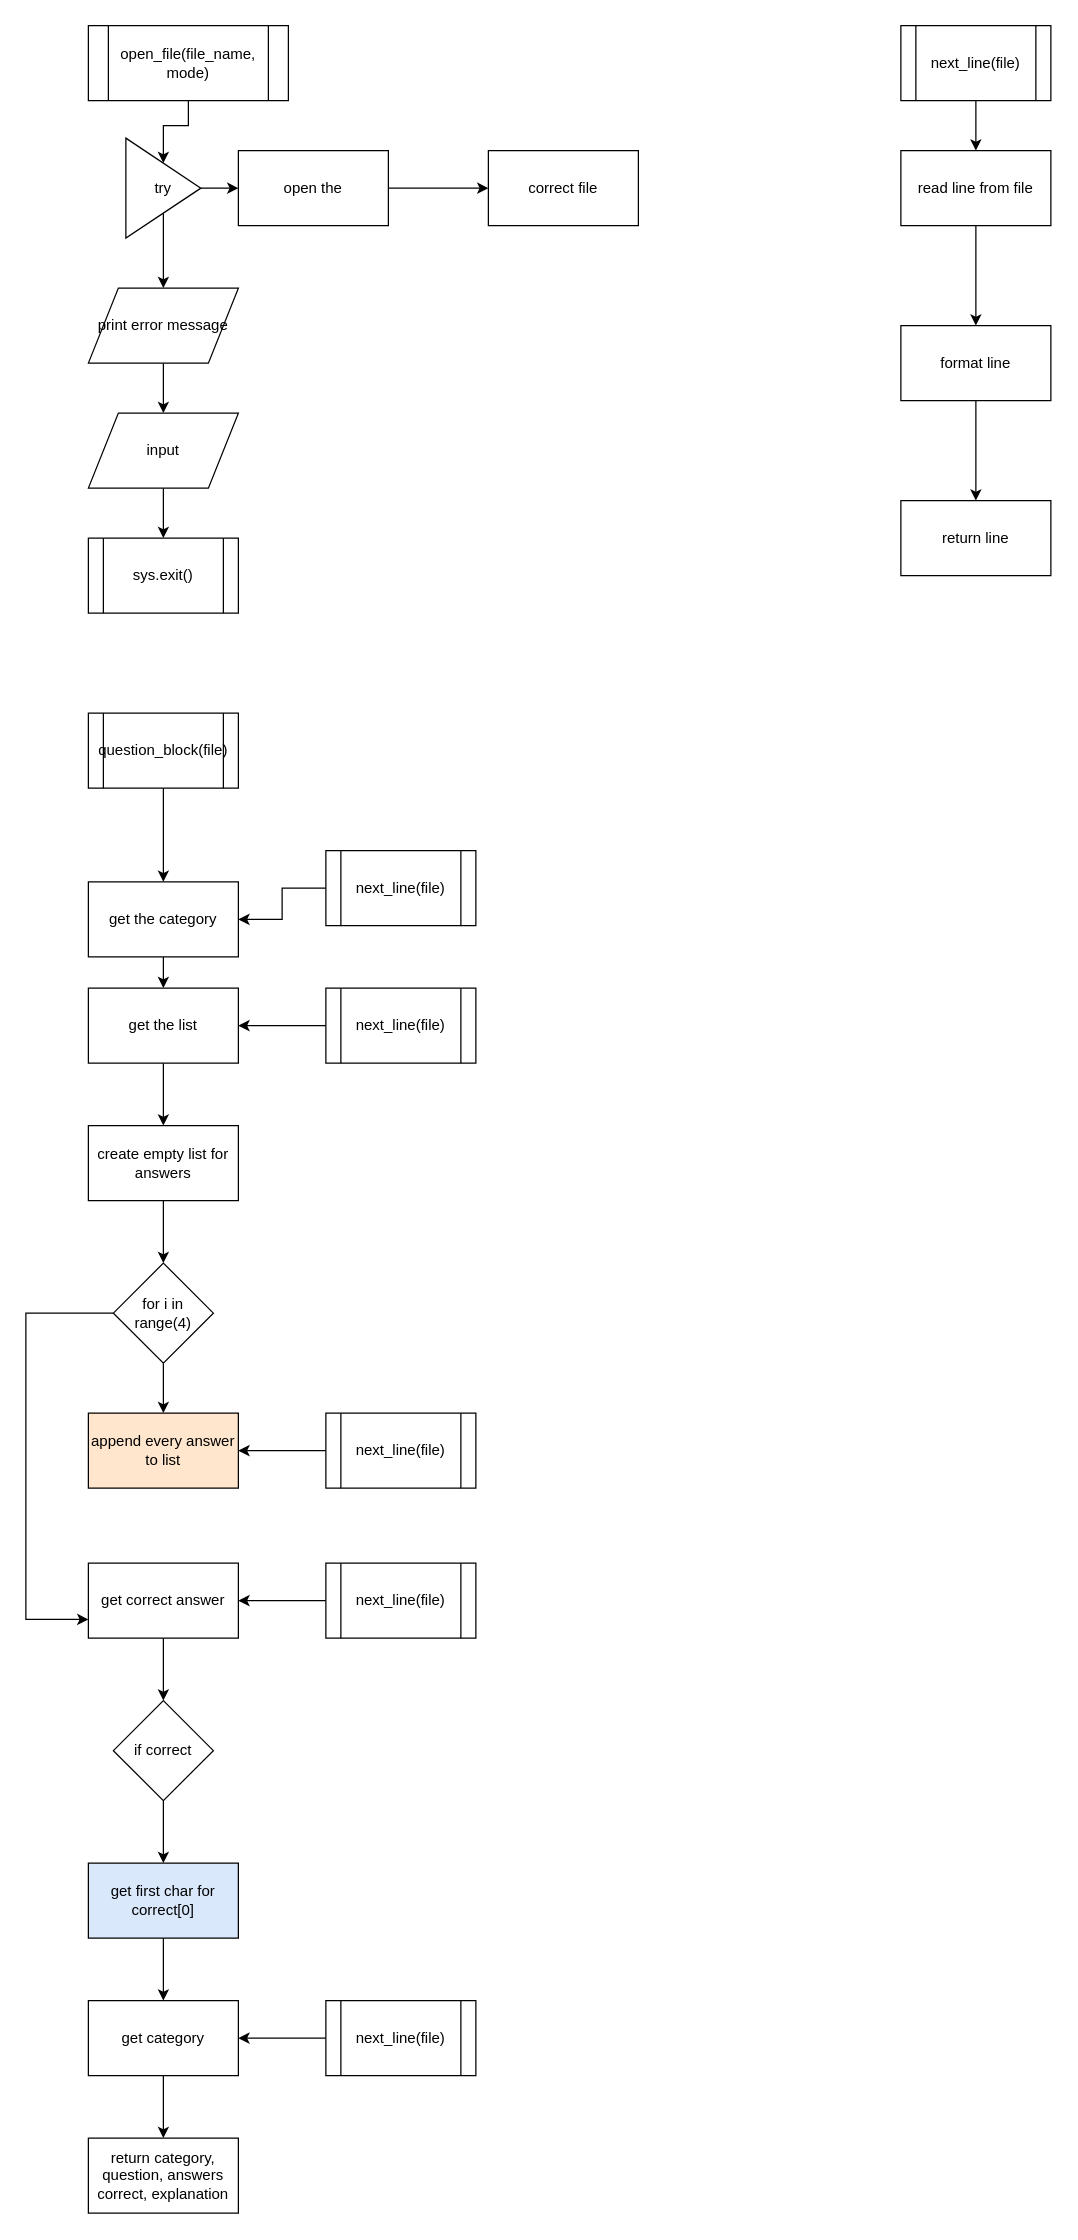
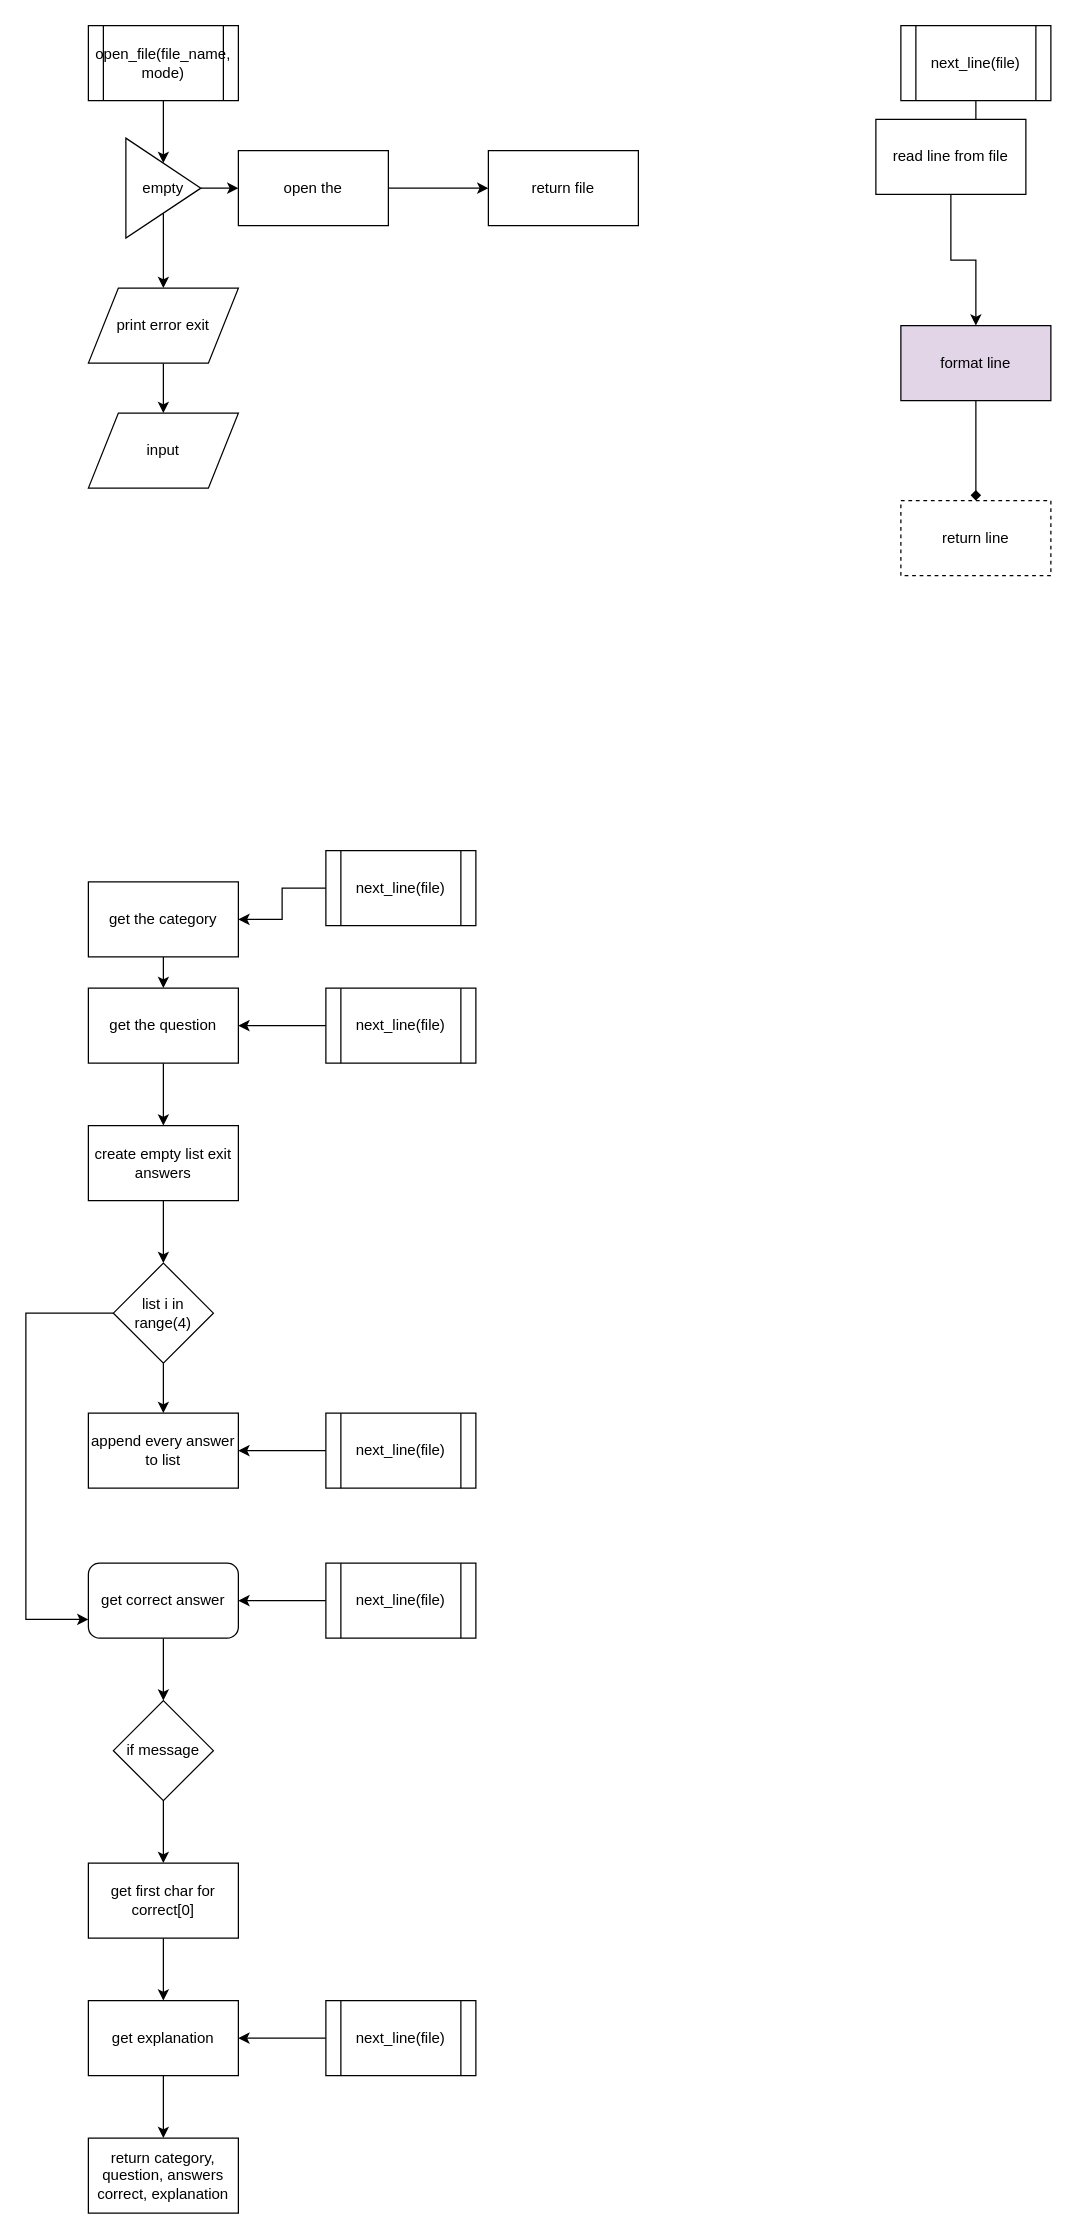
  <mxCell id="0" />
  <mxCell id="1" parent="0" />
  <mxCell id="2" value="" style="edgeStyle=orthogonalEdgeStyle;rounded=0;orthogonalLoop=1;jettySize=auto;html=1;" edge="1" parent="1" source="3" target="6"><mxGeometry relative="1" as="geometry" /></mxCell>
- <mxCell id="3" value="open_file(file_name, mode)" style="shape=process;whiteSpace=wrap;html=1;backgroundOutline=1;" vertex="1" parent="1"><mxGeometry x="70" y="20" width="160" height="60" as="geometry" /></mxCell>
+ <mxCell id="3" value="open_file(file_name, mode)" style="shape=process;whiteSpace=wrap;html=1;backgroundOutline=1;" vertex="1" parent="1"><mxGeometry x="70" y="20" width="120" height="60" as="geometry" /></mxCell>
  <mxCell id="4" value="" style="edgeStyle=orthogonalEdgeStyle;rounded=0;orthogonalLoop=1;jettySize=auto;html=1;" edge="1" parent="1" source="6" target="8"><mxGeometry relative="1" as="geometry" /></mxCell>
  <mxCell id="5" value="" style="edgeStyle=orthogonalEdgeStyle;rounded=0;orthogonalLoop=1;jettySize=auto;html=1;" edge="1" parent="1" source="6" target="13"><mxGeometry relative="1" as="geometry" /></mxCell>
- <mxCell id="6" value="try&lt;br&gt;" style="triangle;whiteSpace=wrap;html=1;" vertex="1" parent="1"><mxGeometry x="100" y="110" width="60" height="80" as="geometry" /></mxCell>
+ <mxCell id="6" value="empty&lt;br&gt;" style="triangle;whiteSpace=wrap;html=1;" vertex="1" parent="1"><mxGeometry x="100" y="110" width="60" height="80" as="geometry" /></mxCell>
  <mxCell id="7" value="" style="edgeStyle=orthogonalEdgeStyle;rounded=0;orthogonalLoop=1;jettySize=auto;html=1;" edge="1" parent="1" source="8" target="10"><mxGeometry relative="1" as="geometry" /></mxCell>
- <mxCell id="8" value="print error message" style="shape=parallelogram;perimeter=parallelogramPerimeter;whiteSpace=wrap;html=1;" vertex="1" parent="1"><mxGeometry x="70" y="230" width="120" height="60" as="geometry" /></mxCell>
- <mxCell id="9" value="" style="edgeStyle=orthogonalEdgeStyle;rounded=0;orthogonalLoop=1;jettySize=auto;html=1;" edge="1" parent="1" source="10" target="11"><mxGeometry relative="1" as="geometry" /></mxCell>
+ <mxCell id="8" value="print error exit" style="shape=parallelogram;perimeter=parallelogramPerimeter;whiteSpace=wrap;html=1;" vertex="1" parent="1"><mxGeometry x="70" y="230" width="120" height="60" as="geometry" /></mxCell>
  <mxCell id="10" value="input" style="shape=parallelogram;perimeter=parallelogramPerimeter;whiteSpace=wrap;html=1;" vertex="1" parent="1"><mxGeometry x="70" y="330" width="120" height="60" as="geometry" /></mxCell>
- <mxCell id="11" value="sys.exit()" style="shape=process;whiteSpace=wrap;html=1;backgroundOutline=1;" vertex="1" parent="1"><mxGeometry x="70" y="430" width="120" height="60" as="geometry" /></mxCell>
  <mxCell id="12" value="" style="edgeStyle=orthogonalEdgeStyle;rounded=0;orthogonalLoop=1;jettySize=auto;html=1;" edge="1" parent="1" source="13" target="14"><mxGeometry relative="1" as="geometry" /></mxCell>
  <mxCell id="13" value="open the" style="rounded=0;whiteSpace=wrap;html=1;" vertex="1" parent="1"><mxGeometry x="190" y="120" width="120" height="60" as="geometry" /></mxCell>
- <mxCell id="14" value="correct file" style="rounded=0;whiteSpace=wrap;html=1;" vertex="1" parent="1"><mxGeometry x="390" y="120" width="120" height="60" as="geometry" /></mxCell>
+ <mxCell id="14" value="return file" style="rounded=0;whiteSpace=wrap;html=1;" vertex="1" parent="1"><mxGeometry x="390" y="120" width="120" height="60" as="geometry" /></mxCell>
  <mxCell id="15" value="" style="edgeStyle=orthogonalEdgeStyle;rounded=0;orthogonalLoop=1;jettySize=auto;html=1;" edge="1" parent="1" source="16" target="18"><mxGeometry relative="1" as="geometry" /></mxCell>
  <mxCell id="16" value="next_line(file)" style="shape=process;whiteSpace=wrap;html=1;backgroundOutline=1;" vertex="1" parent="1"><mxGeometry x="720" y="20" width="120" height="60" as="geometry" /></mxCell>
  <mxCell id="17" value="" style="edgeStyle=orthogonalEdgeStyle;rounded=0;orthogonalLoop=1;jettySize=auto;html=1;" edge="1" parent="1" source="18" target="20"><mxGeometry relative="1" as="geometry" /></mxCell>
- <mxCell id="18" value="read line from file" style="rounded=0;whiteSpace=wrap;html=1;" vertex="1" parent="1"><mxGeometry x="720" y="120" width="120" height="60" as="geometry" /></mxCell>
- <mxCell id="19" value="" style="edgeStyle=orthogonalEdgeStyle;rounded=0;orthogonalLoop=1;jettySize=auto;html=1;" edge="1" parent="1" source="20" target="21"><mxGeometry relative="1" as="geometry" /></mxCell>
- <mxCell id="20" value="format line" style="rounded=0;whiteSpace=wrap;html=1;" vertex="1" parent="1"><mxGeometry x="720" y="260" width="120" height="60" as="geometry" /></mxCell>
- <mxCell id="21" value="return line" style="rounded=0;whiteSpace=wrap;html=1;" vertex="1" parent="1"><mxGeometry x="720" y="400" width="120" height="60" as="geometry" /></mxCell>
- <mxCell id="22" value="" style="edgeStyle=orthogonalEdgeStyle;rounded=0;orthogonalLoop=1;jettySize=auto;html=1;" edge="1" parent="1" source="23" target="25"><mxGeometry relative="1" as="geometry" /></mxCell>
- <mxCell id="23" value="question_block(file)" style="shape=process;whiteSpace=wrap;html=1;backgroundOutline=1;" vertex="1" parent="1"><mxGeometry x="70" y="570" width="120" height="60" as="geometry" /></mxCell>
+ <mxCell id="18" value="read line from file" style="rounded=0;whiteSpace=wrap;html=1;" vertex="1" parent="1"><mxGeometry x="700" y="95" width="120" height="60" as="geometry" /></mxCell>
+ <mxCell id="19" value="" style="edgeStyle=orthogonalEdgeStyle;rounded=0;orthogonalLoop=1;jettySize=auto;html=1;endArrow=diamond;" edge="1" parent="1" source="20" target="21"><mxGeometry relative="1" as="geometry" /></mxCell>
+ <mxCell id="20" value="format line" style="rounded=0;whiteSpace=wrap;html=1;fillColor=#e1d5e7;" vertex="1" parent="1"><mxGeometry x="720" y="260" width="120" height="60" as="geometry" /></mxCell>
+ <mxCell id="21" value="return line" style="rounded=0;whiteSpace=wrap;html=1;dashed=1;" vertex="1" parent="1"><mxGeometry x="720" y="400" width="120" height="60" as="geometry" /></mxCell>
  <mxCell id="24" value="" style="edgeStyle=orthogonalEdgeStyle;rounded=0;orthogonalLoop=1;jettySize=auto;html=1;" edge="1" parent="1" source="25" target="29"><mxGeometry relative="1" as="geometry" /></mxCell>
  <mxCell id="25" value="get the category" style="rounded=0;whiteSpace=wrap;html=1;" vertex="1" parent="1"><mxGeometry x="70" y="705" width="120" height="60" as="geometry" /></mxCell>
  <mxCell id="26" value="" style="edgeStyle=orthogonalEdgeStyle;rounded=0;orthogonalLoop=1;jettySize=auto;html=1;" edge="1" parent="1" source="27" target="25"><mxGeometry relative="1" as="geometry" /></mxCell>
  <mxCell id="27" value="next_line(file)" style="shape=process;whiteSpace=wrap;html=1;backgroundOutline=1;" vertex="1" parent="1"><mxGeometry x="260" y="680" width="120" height="60" as="geometry" /></mxCell>
  <mxCell id="28" value="" style="edgeStyle=orthogonalEdgeStyle;rounded=0;orthogonalLoop=1;jettySize=auto;html=1;" edge="1" parent="1" source="29" target="33"><mxGeometry relative="1" as="geometry" /></mxCell>
- <mxCell id="29" value="get the list" style="rounded=0;whiteSpace=wrap;html=1;" vertex="1" parent="1"><mxGeometry x="70" y="790" width="120" height="60" as="geometry" /></mxCell>
+ <mxCell id="29" value="get the question" style="rounded=0;whiteSpace=wrap;html=1;" vertex="1" parent="1"><mxGeometry x="70" y="790" width="120" height="60" as="geometry" /></mxCell>
  <mxCell id="30" value="" style="edgeStyle=orthogonalEdgeStyle;rounded=0;orthogonalLoop=1;jettySize=auto;html=1;" edge="1" parent="1" source="31" target="29"><mxGeometry relative="1" as="geometry" /></mxCell>
  <mxCell id="31" value="next_line(file)" style="shape=process;whiteSpace=wrap;html=1;backgroundOutline=1;" vertex="1" parent="1"><mxGeometry x="260" y="790" width="120" height="60" as="geometry" /></mxCell>
  <mxCell id="32" value="" style="edgeStyle=orthogonalEdgeStyle;rounded=0;orthogonalLoop=1;jettySize=auto;html=1;" edge="1" parent="1" source="33" target="36"><mxGeometry relative="1" as="geometry" /></mxCell>
- <mxCell id="33" value="create empty list for answers" style="rounded=0;whiteSpace=wrap;html=1;" vertex="1" parent="1"><mxGeometry x="70" y="900" width="120" height="60" as="geometry" /></mxCell>
+ <mxCell id="33" value="create empty list exit answers" style="rounded=0;whiteSpace=wrap;html=1;" vertex="1" parent="1"><mxGeometry x="70" y="900" width="120" height="60" as="geometry" /></mxCell>
  <mxCell id="34" value="" style="edgeStyle=orthogonalEdgeStyle;rounded=0;orthogonalLoop=1;jettySize=auto;html=1;" edge="1" parent="1" source="36" target="37"><mxGeometry relative="1" as="geometry" /></mxCell>
  <mxCell id="35" value="" style="edgeStyle=orthogonalEdgeStyle;rounded=0;orthogonalLoop=1;jettySize=auto;html=1;entryX=0;entryY=0.75;entryDx=0;entryDy=0;" edge="1" parent="1" source="36" target="41"><mxGeometry relative="1" as="geometry"><mxPoint x="10" y="1050" as="targetPoint" /><Array as="points"><mxPoint x="20" y="1050" /><mxPoint x="20" y="1295" /></Array></mxGeometry></mxCell>
- <mxCell id="36" value="for i in range(4)" style="rhombus;whiteSpace=wrap;html=1;" vertex="1" parent="1"><mxGeometry x="90" y="1010" width="80" height="80" as="geometry" /></mxCell>
- <mxCell id="37" value="append every answer to list" style="rounded=0;whiteSpace=wrap;html=1;fillColor=#ffe6cc;" vertex="1" parent="1"><mxGeometry x="70" y="1130" width="120" height="60" as="geometry" /></mxCell>
+ <mxCell id="36" value="list i in range(4)" style="rhombus;whiteSpace=wrap;html=1;" vertex="1" parent="1"><mxGeometry x="90" y="1010" width="80" height="80" as="geometry" /></mxCell>
+ <mxCell id="37" value="append every answer to list" style="rounded=0;whiteSpace=wrap;html=1;" vertex="1" parent="1"><mxGeometry x="70" y="1130" width="120" height="60" as="geometry" /></mxCell>
  <mxCell id="38" value="" style="edgeStyle=orthogonalEdgeStyle;rounded=0;orthogonalLoop=1;jettySize=auto;html=1;" edge="1" parent="1" source="39" target="37"><mxGeometry relative="1" as="geometry" /></mxCell>
  <mxCell id="39" value="next_line(file)" style="shape=process;whiteSpace=wrap;html=1;backgroundOutline=1;" vertex="1" parent="1"><mxGeometry x="260" y="1130" width="120" height="60" as="geometry" /></mxCell>
  <mxCell id="40" value="" style="edgeStyle=orthogonalEdgeStyle;rounded=0;orthogonalLoop=1;jettySize=auto;html=1;" edge="1" parent="1" source="41" target="45"><mxGeometry relative="1" as="geometry" /></mxCell>
- <mxCell id="41" value="get correct answer" style="rounded=0;whiteSpace=wrap;html=1;" vertex="1" parent="1"><mxGeometry x="70" y="1250" width="120" height="60" as="geometry" /></mxCell>
+ <mxCell id="41" value="get correct answer" style="whiteSpace=wrap;html=1;rounded=1;" vertex="1" parent="1"><mxGeometry x="70" y="1250" width="120" height="60" as="geometry" /></mxCell>
  <mxCell id="42" value="" style="edgeStyle=orthogonalEdgeStyle;rounded=0;orthogonalLoop=1;jettySize=auto;html=1;" edge="1" parent="1" source="43" target="41"><mxGeometry relative="1" as="geometry" /></mxCell>
  <mxCell id="43" value="next_line(file)" style="shape=process;whiteSpace=wrap;html=1;backgroundOutline=1;" vertex="1" parent="1"><mxGeometry x="260" y="1250" width="120" height="60" as="geometry" /></mxCell>
  <mxCell id="44" value="" style="edgeStyle=orthogonalEdgeStyle;rounded=0;orthogonalLoop=1;jettySize=auto;html=1;" edge="1" parent="1" source="45" target="47"><mxGeometry relative="1" as="geometry" /></mxCell>
- <mxCell id="45" value="if correct" style="rhombus;whiteSpace=wrap;html=1;" vertex="1" parent="1"><mxGeometry x="90" y="1360" width="80" height="80" as="geometry" /></mxCell>
+ <mxCell id="45" value="if message" style="rhombus;whiteSpace=wrap;html=1;" vertex="1" parent="1"><mxGeometry x="90" y="1360" width="80" height="80" as="geometry" /></mxCell>
  <mxCell id="46" value="" style="edgeStyle=orthogonalEdgeStyle;rounded=0;orthogonalLoop=1;jettySize=auto;html=1;" edge="1" parent="1" source="47" target="49"><mxGeometry relative="1" as="geometry" /></mxCell>
- <mxCell id="47" value="get first char for correct[0]" style="rounded=0;whiteSpace=wrap;html=1;fillColor=#dae8fc;" vertex="1" parent="1"><mxGeometry x="70" y="1490" width="120" height="60" as="geometry" /></mxCell>
+ <mxCell id="47" value="get first char for correct[0]" style="rounded=0;whiteSpace=wrap;html=1;" vertex="1" parent="1"><mxGeometry x="70" y="1490" width="120" height="60" as="geometry" /></mxCell>
  <mxCell id="48" value="" style="edgeStyle=orthogonalEdgeStyle;rounded=0;orthogonalLoop=1;jettySize=auto;html=1;" edge="1" parent="1" source="49" target="50"><mxGeometry relative="1" as="geometry" /></mxCell>
- <mxCell id="49" value="get category" style="rounded=0;whiteSpace=wrap;html=1;" vertex="1" parent="1"><mxGeometry x="70" y="1600" width="120" height="60" as="geometry" /></mxCell>
+ <mxCell id="49" value="get explanation" style="rounded=0;whiteSpace=wrap;html=1;" vertex="1" parent="1"><mxGeometry x="70" y="1600" width="120" height="60" as="geometry" /></mxCell>
  <mxCell id="50" value="return category, question, answers correct, explanation" style="rounded=0;whiteSpace=wrap;html=1;" vertex="1" parent="1"><mxGeometry x="70" y="1710" width="120" height="60" as="geometry" /></mxCell>
  <mxCell id="51" value="" style="edgeStyle=orthogonalEdgeStyle;rounded=0;orthogonalLoop=1;jettySize=auto;html=1;" edge="1" parent="1" source="52" target="49"><mxGeometry relative="1" as="geometry" /></mxCell>
  <mxCell id="52" value="next_line(file)" style="shape=process;whiteSpace=wrap;html=1;backgroundOutline=1;" vertex="1" parent="1"><mxGeometry x="260" y="1600" width="120" height="60" as="geometry" /></mxCell>
